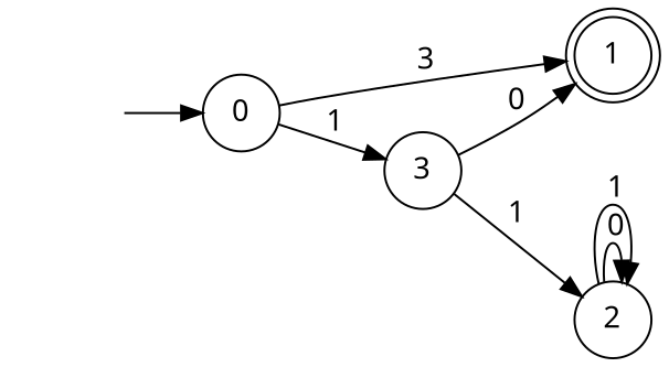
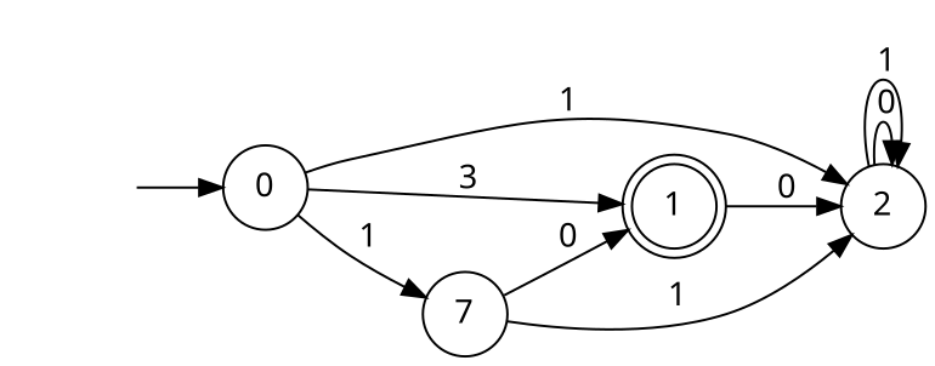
  digraph {
    d2tstyleonly=true
    fontname="Noto Sans"
    rankdir=LR
    node [fontname="Noto Sans" shape=circle]
    edge [fontname="Noto Sans"]
    " " [shape=none]
    0
    1 [shape=doublecircle]
    2
-   3
+   3 [label=7]
    " " -> 0
    0 -> 1 [label=" 3"]
+   0 -> 2 [label=" 1"]
    0 -> 3 [label=" 1"]
+   1 -> 2 [label=" 0"]
    2 -> 2 [label=" 0"]
    2 -> 2 [label=" 1"]
    3 -> 1 [label=" 0"]
    3 -> 2 [label=" 1"]
  }
